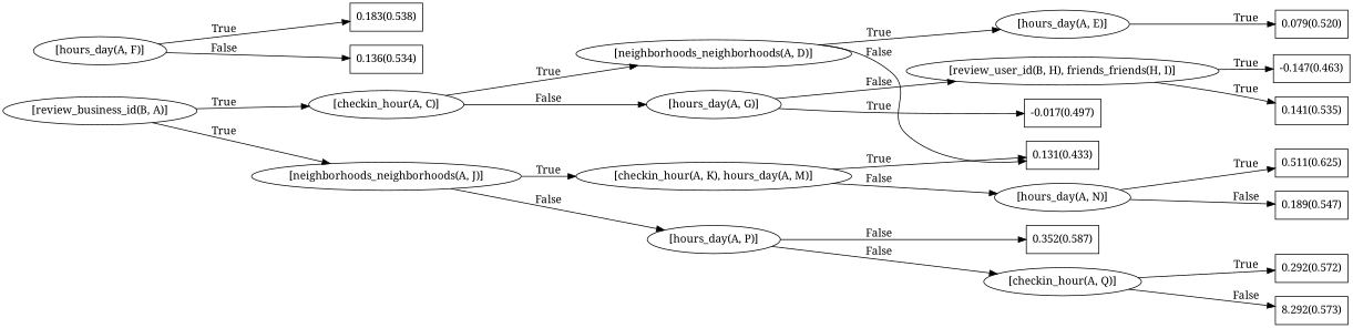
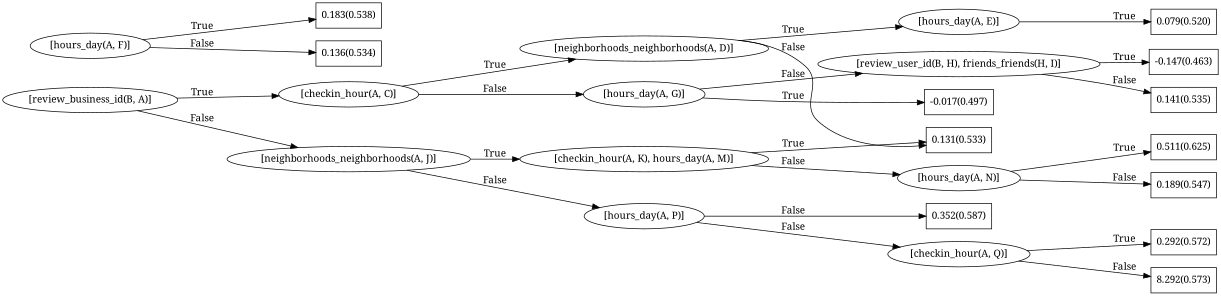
  digraph {
    fontname="Noto Serif"
    rankdir=LR
    node [fontname="Noto Serif"]
    edge [fontname="Noto Serif"]
    n1 [label="[review_business_id(B, A)]"]
    n2 [label="[checkin_hour(A, C)]"]
    n3 [label="[neighborhoods_neighborhoods(A, J)]"]
    n4 [label="[neighborhoods_neighborhoods(A, D)]"]
    n5 [label="[hours_day(A, G)]"]
    n6 [label="[checkin_hour(A, K), hours_day(A, M)]"]
    n7 [label="[hours_day(A, P)]"]
    n8 [label="[hours_day(A, E)]"]
-   n9 [label="0.131(0.433)" shape=box]
+   n9 [label="0.131(0.533)" shape=box]
    n10 [label="-0.017(0.497)" shape=box]
    n11 [label="[review_user_id(B, H), friends_friends(H, I)]"]
    n12 [label="[hours_day(A, N)]"]
    n13 [label="[checkin_hour(A, Q)]"]
    n14 [label="0.352(0.587)" shape=box]
    n15 [label="0.079(0.520)" shape=box]
    n16 [label="[hours_day(A, F)]"]
    n17 [label="0.183(0.538)" shape=box]
    n18 [label="0.136(0.534)" shape=box]
    n19 [label="-0.147(0.463)" shape=box]
    n20 [label="0.141(0.535)" shape=box]
    n21 [label="0.511(0.625)" shape=box]
    n22 [label="0.189(0.547)" shape=box]
    n23 [label="0.292(0.572)" shape=box]
    n24 [label="8.292(0.573)" shape=box]
    n1 -> n2 [label=True]
-   n1 -> n3 [label=True]
+   n1 -> n3 [label=False]
    n2 -> n4 [label=True]
    n2 -> n5 [label=False]
    n3 -> n6 [label=True]
    n3 -> n7 [label=False]
    n4 -> n8 [label=True]
    n4 -> n9 [label=False]
    n5 -> n10 [label=True]
    n5 -> n11 [label=False]
    n6 -> n9 [label=True]
    n6 -> n12 [label=False]
    n7 -> n13 [label=False]
    n7 -> n14 [label=False]
    n8 -> n15 [label=True]
    n11 -> n19 [label=True]
-   n11 -> n20 [label=True]
+   n11 -> n20 [label=False]
    n12 -> n21 [label=True]
    n12 -> n22 [label=False]
    n13 -> n23 [label=True]
    n13 -> n24 [label=False]
    n16 -> n17 [label=True]
    n16 -> n18 [label=False]
  }
